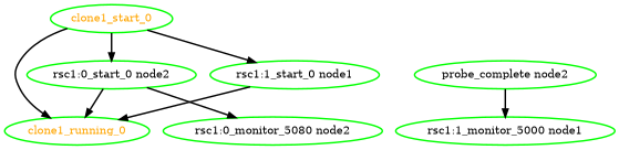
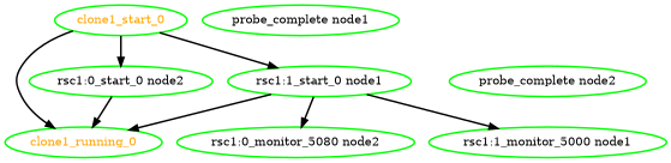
  digraph {
    node [color=green fontcolor=black style=bold]
    edge [style=bold]
    clone1_running_0 [fontcolor=orange]
    clone1_start_0 [fontcolor=orange]
    "rsc1:0_start_0 node2"
    "rsc1:1_start_0 node1"
    n5 [label="rsc1:0_monitor_5080 node2"]
    "rsc1:1_monitor_5000 node1"
+   "probe_complete node1"
    "probe_complete node2"
    clone1_start_0 -> clone1_running_0
    clone1_start_0 -> "rsc1:0_start_0 node2"
    clone1_start_0 -> "rsc1:1_start_0 node1"
    "rsc1:0_start_0 node2" -> clone1_running_0
-   "rsc1:0_start_0 node2" -> n5
+   "rsc1:1_start_0 node1" -> n5
    "rsc1:1_start_0 node1" -> clone1_running_0
-   "probe_complete node2" -> "rsc1:1_monitor_5000 node1"
+   "rsc1:1_start_0 node1" -> "rsc1:1_monitor_5000 node1"
  }
